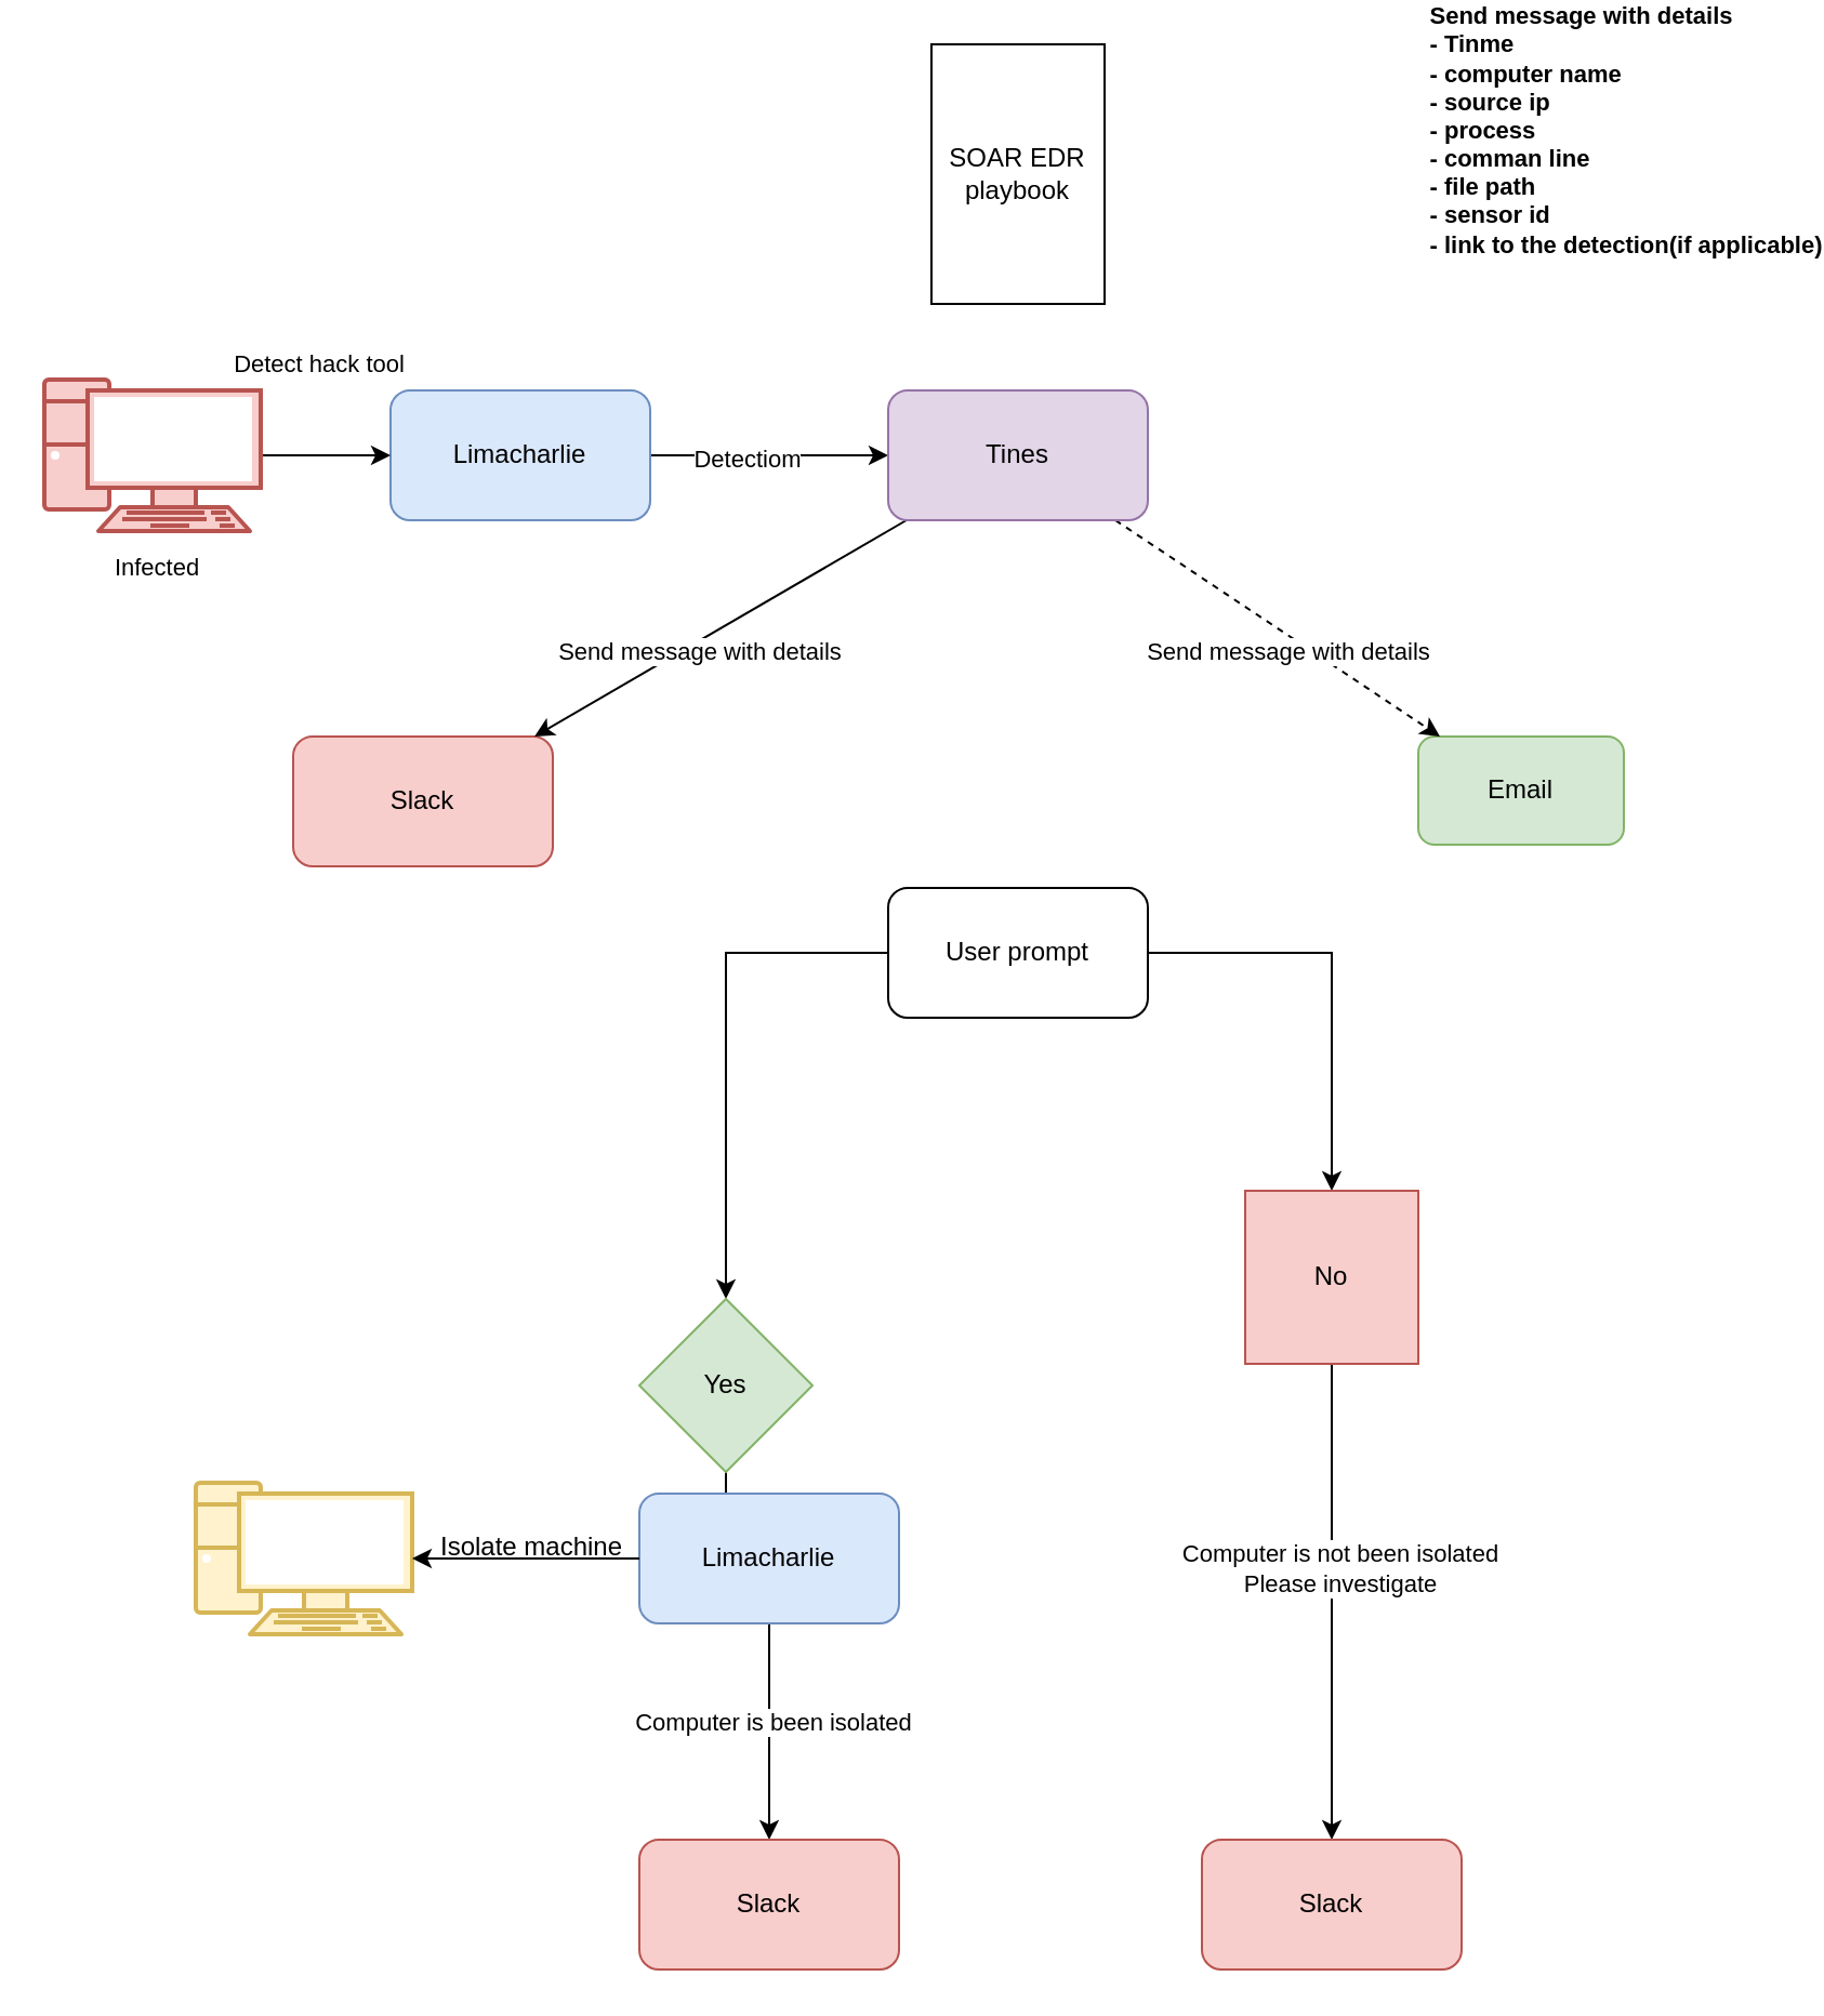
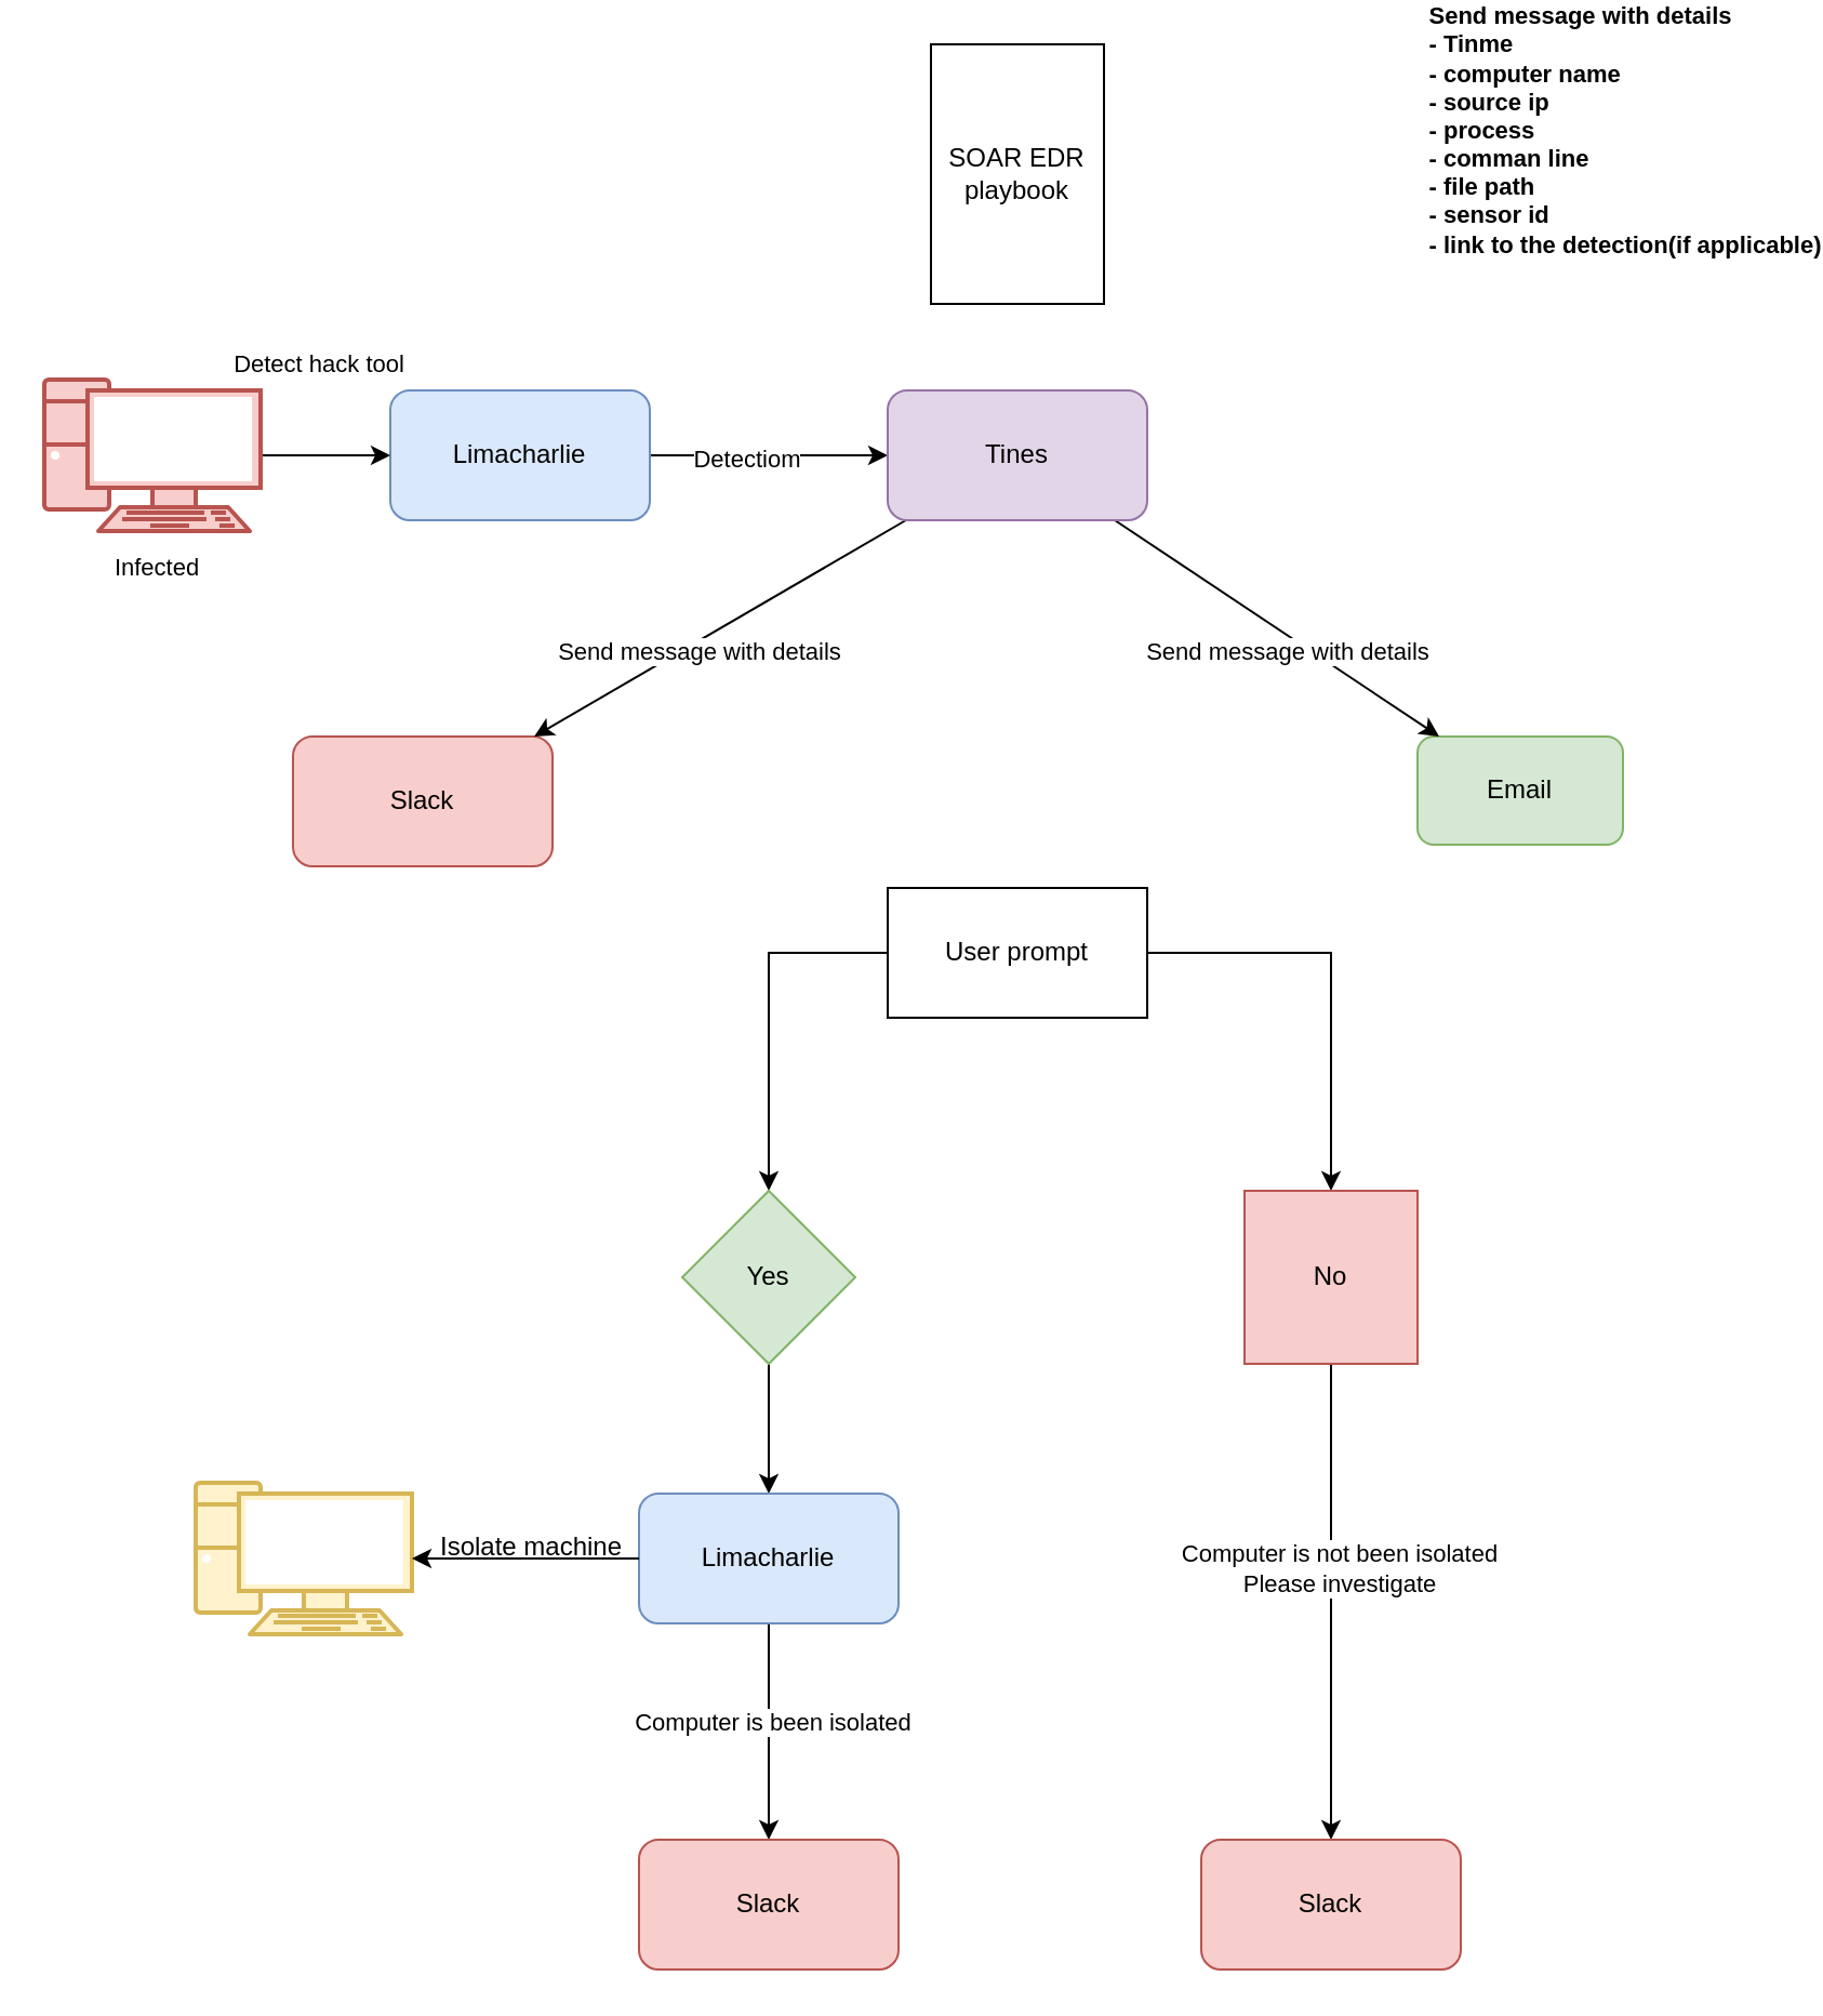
  <mxCell id="0" />
  <mxCell id="1" parent="0" />
  <mxCell id="2" value="SOAR EDR playbook" style="whiteSpace=wrap;html=1;aspect=fixed;" vertex="1" parent="1"><mxGeometry x="430" y="20" width="80" height="120" as="geometry" /></mxCell>
  <mxCell id="3" value="Slack" style="rounded=1;whiteSpace=wrap;html=1;fillColor=#f8cecc;strokeColor=#b85450;" vertex="1" parent="1"><mxGeometry x="135" y="340" width="120" height="60" as="geometry" /></mxCell>
  <mxCell id="4" value="Email" style="rounded=1;whiteSpace=wrap;html=1;fillColor=#d5e8d4;strokeColor=#82b366;" vertex="1" parent="1"><mxGeometry x="655" y="340" width="95" height="50" as="geometry" /></mxCell>
  <mxCell id="5" style="edgeStyle=orthogonalEdgeStyle;rounded=0;orthogonalLoop=1;jettySize=auto;html=1;entryX=0;entryY=0.5;entryDx=0;entryDy=0;" edge="1" parent="1" source="7" target="12"><mxGeometry relative="1" as="geometry" /></mxCell>
  <mxCell id="6" value="Detectiom" style="edgeLabel;html=1;align=center;verticalAlign=middle;resizable=0;points=[];" vertex="1" connectable="0" parent="5"><mxGeometry x="-0.2" y="-1" relative="1" as="geometry"><mxPoint as="offset" /></mxGeometry></mxCell>
  <mxCell id="7" value="Limacharlie" style="rounded=1;whiteSpace=wrap;html=1;fillColor=#dae8fc;strokeColor=#6c8ebf;" vertex="1" parent="1"><mxGeometry x="180" y="180" width="120" height="60" as="geometry" /></mxCell>
  <mxCell id="8" style="rounded=0;orthogonalLoop=1;jettySize=auto;html=1;" edge="1" parent="1" source="12" target="3"><mxGeometry relative="1" as="geometry" /></mxCell>
  <mxCell id="9" value="Send message with details" style="edgeLabel;html=1;align=center;verticalAlign=middle;resizable=0;points=[];" vertex="1" connectable="0" parent="8"><mxGeometry x="0.043" y="9" relative="1" as="geometry"><mxPoint x="-11" as="offset" /></mxGeometry></mxCell>
- <mxCell id="10" style="rounded=0;orthogonalLoop=1;jettySize=auto;html=1;dashed=1;" edge="1" parent="1" source="12" target="4"><mxGeometry relative="1" as="geometry" /></mxCell>
+ <mxCell id="10" style="rounded=0;orthogonalLoop=1;jettySize=auto;html=1;" edge="1" parent="1" source="12" target="4"><mxGeometry relative="1" as="geometry" /></mxCell>
  <mxCell id="11" value="Send message with details" style="edgeLabel;html=1;align=center;verticalAlign=middle;resizable=0;points=[];" vertex="1" connectable="0" parent="10"><mxGeometry x="-0.099" y="2" relative="1" as="geometry"><mxPoint x="11" y="17" as="offset" /></mxGeometry></mxCell>
  <mxCell id="12" value="Tines" style="rounded=1;whiteSpace=wrap;html=1;fillColor=#e1d5e7;strokeColor=#9673a6;" vertex="1" parent="1"><mxGeometry x="410" y="180" width="120" height="60" as="geometry" /></mxCell>
  <mxCell id="13" value="&lt;div style=&quot;text-align: justify;&quot;&gt;&lt;b&gt;Send message with details&lt;/b&gt;&lt;/div&gt;&lt;div&gt;&lt;div style=&quot;text-align: justify;&quot;&gt;&lt;b&gt;- Tinme&lt;/b&gt;&lt;/div&gt;&lt;div style=&quot;text-align: justify;&quot;&gt;&lt;b&gt;- computer name&lt;/b&gt;&lt;/div&gt;&lt;div style=&quot;text-align: justify;&quot;&gt;&lt;b&gt;- source ip&lt;/b&gt;&lt;/div&gt;&lt;div style=&quot;text-align: justify;&quot;&gt;&lt;b&gt;- process&amp;nbsp;&lt;/b&gt;&lt;/div&gt;&lt;div style=&quot;text-align: justify;&quot;&gt;&lt;b&gt;- comman line&lt;/b&gt;&lt;/div&gt;&lt;div style=&quot;text-align: justify;&quot;&gt;&lt;b&gt;- file path&amp;nbsp;&lt;/b&gt;&lt;/div&gt;&lt;div style=&quot;text-align: justify;&quot;&gt;&lt;b&gt;- sensor id&lt;/b&gt;&lt;/div&gt;&lt;div style=&quot;text-align: justify;&quot;&gt;&lt;b&gt;- link to the detection(if applicable)&lt;/b&gt;&lt;/div&gt;&lt;/div&gt;" style="edgeLabel;html=1;align=center;verticalAlign=middle;resizable=0;points=[];" vertex="1" connectable="0" parent="1"><mxGeometry x="750" y="59.999" as="geometry" /></mxCell>
  <mxCell id="14" value="" style="edgeStyle=orthogonalEdgeStyle;rounded=0;orthogonalLoop=1;jettySize=auto;html=1;" edge="1" parent="1" source="16" target="19"><mxGeometry relative="1" as="geometry" /></mxCell>
  <mxCell id="15" value="" style="edgeStyle=orthogonalEdgeStyle;rounded=0;orthogonalLoop=1;jettySize=auto;html=1;" edge="1" parent="1" source="16" target="21"><mxGeometry relative="1" as="geometry" /></mxCell>
- <mxCell id="16" value="User prompt" style="whiteSpace=wrap;html=1;rounded=1;" vertex="1" parent="1"><mxGeometry x="410" y="410" width="120" height="60" as="geometry" /></mxCell>
+ <mxCell id="16" value="User prompt" style="rounded=0;whiteSpace=wrap;html=1;" vertex="1" parent="1"><mxGeometry x="410" y="410" width="120" height="60" as="geometry" /></mxCell>
  <mxCell id="17" style="edgeStyle=orthogonalEdgeStyle;rounded=0;orthogonalLoop=1;jettySize=auto;html=1;" edge="1" parent="1" source="19" target="29"><mxGeometry relative="1" as="geometry" /></mxCell>
  <mxCell id="18" value="Computer is not been isolated&lt;div&gt;Please investigate&lt;/div&gt;" style="edgeLabel;html=1;align=center;verticalAlign=middle;resizable=0;points=[];" vertex="1" connectable="0" parent="17"><mxGeometry x="-0.15" y="3" relative="1" as="geometry"><mxPoint as="offset" /></mxGeometry></mxCell>
  <mxCell id="19" value="No" style="whiteSpace=wrap;html=1;fillColor=#f8cecc;strokeColor=#b85450;rounded=0;" vertex="1" parent="1"><mxGeometry x="575" y="550" width="80" height="80" as="geometry" /></mxCell>
  <mxCell id="20" style="edgeStyle=orthogonalEdgeStyle;rounded=0;orthogonalLoop=1;jettySize=auto;html=1;" edge="1" parent="1" source="21" target="24"><mxGeometry relative="1" as="geometry" /></mxCell>
- <mxCell id="21" value="Yes" style="rhombus;whiteSpace=wrap;html=1;rounded=0;fillColor=#d5e8d4;strokeColor=#82b366;" vertex="1" parent="1"><mxGeometry x="295" y="600" width="80" height="80" as="geometry" /></mxCell>
+ <mxCell id="21" value="Yes" style="rhombus;whiteSpace=wrap;html=1;rounded=0;fillColor=#d5e8d4;strokeColor=#82b366;" vertex="1" parent="1"><mxGeometry x="315" y="550" width="80" height="80" as="geometry" /></mxCell>
  <mxCell id="22" style="edgeStyle=orthogonalEdgeStyle;rounded=0;orthogonalLoop=1;jettySize=auto;html=1;entryX=0.5;entryY=0;entryDx=0;entryDy=0;" edge="1" parent="1" source="24" target="27"><mxGeometry relative="1" as="geometry" /></mxCell>
  <mxCell id="23" value="Computer is been isolated" style="edgeLabel;html=1;align=center;verticalAlign=middle;resizable=0;points=[];" vertex="1" connectable="0" parent="22"><mxGeometry x="-0.1" y="1" relative="1" as="geometry"><mxPoint as="offset" /></mxGeometry></mxCell>
  <mxCell id="24" value="Limacharlie" style="rounded=1;whiteSpace=wrap;html=1;fillColor=#dae8fc;strokeColor=#6c8ebf;" vertex="1" parent="1"><mxGeometry x="295" y="690" width="120" height="60" as="geometry" /></mxCell>
  <mxCell id="25" value="" style="verticalAlign=top;verticalLabelPosition=bottom;labelPosition=center;align=center;html=1;outlineConnect=0;fillColor=#fff2cc;strokeColor=#d6b656;gradientDirection=north;strokeWidth=2;shape=mxgraph.networks.pc;" vertex="1" parent="1"><mxGeometry x="90" y="685" width="100" height="70" as="geometry" /></mxCell>
  <mxCell id="26" value="Isolate machine" style="text;html=1;align=center;verticalAlign=middle;resizable=0;points=[];autosize=1;strokeColor=none;fillColor=none;" vertex="1" parent="1"><mxGeometry x="190" y="700" width="110" height="30" as="geometry" /></mxCell>
  <mxCell id="27" value="Slack" style="rounded=1;whiteSpace=wrap;html=1;fillColor=#f8cecc;strokeColor=#b85450;" vertex="1" parent="1"><mxGeometry x="295" y="850" width="120" height="60" as="geometry" /></mxCell>
  <mxCell id="28" style="edgeStyle=orthogonalEdgeStyle;rounded=0;orthogonalLoop=1;jettySize=auto;html=1;entryX=1;entryY=0.5;entryDx=0;entryDy=0;entryPerimeter=0;" edge="1" parent="1" source="24" target="25"><mxGeometry relative="1" as="geometry" /></mxCell>
  <mxCell id="29" value="Slack" style="rounded=1;whiteSpace=wrap;html=1;fillColor=#f8cecc;strokeColor=#b85450;" vertex="1" parent="1"><mxGeometry x="555" y="850" width="120" height="60" as="geometry" /></mxCell>
  <mxCell id="30" style="edgeStyle=orthogonalEdgeStyle;rounded=0;orthogonalLoop=1;jettySize=auto;html=1;" edge="1" parent="1" source="31" target="7"><mxGeometry relative="1" as="geometry" /></mxCell>
  <mxCell id="31" value="" style="verticalAlign=top;verticalLabelPosition=bottom;labelPosition=center;align=center;html=1;outlineConnect=0;fillColor=#f8cecc;strokeColor=#b85450;gradientDirection=north;strokeWidth=2;shape=mxgraph.networks.pc;" vertex="1" parent="1"><mxGeometry x="20" y="175" width="100" height="70" as="geometry" /></mxCell>
  <mxCell id="32" value="Infected" style="edgeLabel;html=1;align=center;verticalAlign=middle;resizable=0;points=[];" vertex="1" connectable="0" parent="1"><mxGeometry x="329.998" y="200" as="geometry"><mxPoint x="-258" y="61" as="offset" /></mxGeometry></mxCell>
  <mxCell id="33" value="Detect hack tool" style="edgeLabel;html=1;align=center;verticalAlign=middle;resizable=0;points=[];" vertex="1" connectable="0" parent="1"><mxGeometry x="354.998" y="210" as="geometry"><mxPoint x="-208" y="-43" as="offset" /></mxGeometry></mxCell>
